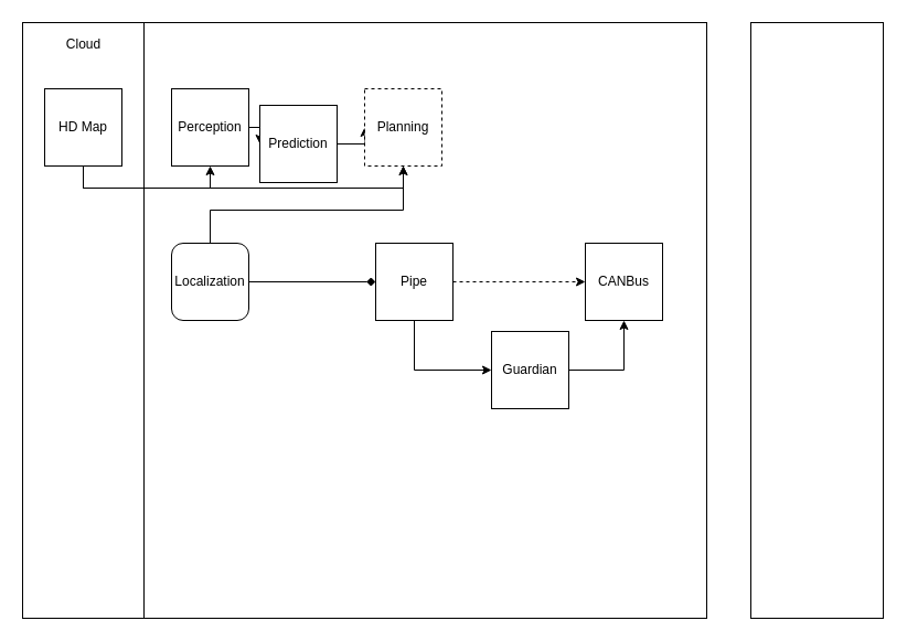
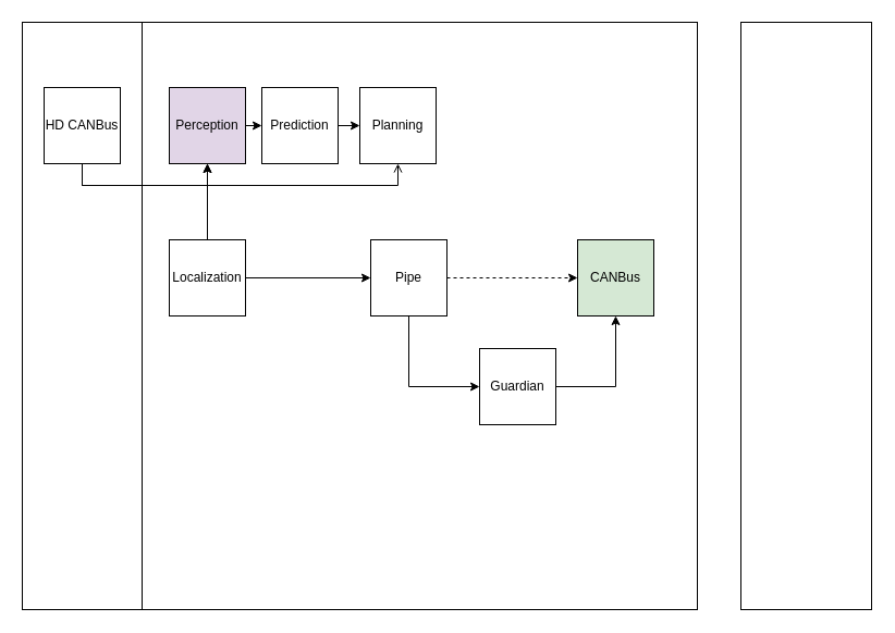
  <mxCell id="0" />
  <mxCell id="1" parent="0" />
  <mxCell id="2" value="" style="rounded=0;whiteSpace=wrap;html=1;" vertex="1" parent="1"><mxGeometry x="130" y="20" width="510" height="540" as="geometry" /></mxCell>
  <mxCell id="3" value="" style="rounded=0;whiteSpace=wrap;html=1;" vertex="1" parent="1"><mxGeometry x="20" y="20" width="110" height="540" as="geometry" /></mxCell>
  <mxCell id="4" style="edgeStyle=orthogonalEdgeStyle;rounded=0;orthogonalLoop=1;jettySize=auto;html=1;exitX=0.5;exitY=1;exitDx=0;exitDy=0;entryX=0.5;entryY=1;entryDx=0;entryDy=0;" edge="1" parent="1" source="6" target="8"><mxGeometry relative="1" as="geometry" /></mxCell>
  <mxCell id="5" style="edgeStyle=orthogonalEdgeStyle;rounded=0;orthogonalLoop=1;jettySize=auto;html=1;entryX=0.5;entryY=1;entryDx=0;entryDy=0;endArrow=open;" edge="1" parent="1" source="6" target="11"><mxGeometry relative="1" as="geometry"><Array as="points"><mxPoint x="75" y="170" /><mxPoint x="365" y="170" /></Array></mxGeometry></mxCell>
- <mxCell id="6" value="HD Map" style="whiteSpace=wrap;html=1;aspect=fixed;" vertex="1" parent="1"><mxGeometry x="40" y="80" width="70" height="70" as="geometry" /></mxCell>
+ <mxCell id="6" value="HD CANBus" style="whiteSpace=wrap;html=1;aspect=fixed;" vertex="1" parent="1"><mxGeometry x="40" y="80" width="70" height="70" as="geometry" /></mxCell>
  <mxCell id="7" style="edgeStyle=orthogonalEdgeStyle;rounded=0;orthogonalLoop=1;jettySize=auto;html=1;exitX=1;exitY=0.5;exitDx=0;exitDy=0;entryX=0;entryY=0.5;entryDx=0;entryDy=0;" edge="1" parent="1" source="8" target="10"><mxGeometry relative="1" as="geometry" /></mxCell>
- <mxCell id="8" value="Perception" style="whiteSpace=wrap;html=1;aspect=fixed;" vertex="1" parent="1"><mxGeometry x="155" y="80" width="70" height="70" as="geometry" /></mxCell>
+ <mxCell id="8" value="Perception" style="whiteSpace=wrap;html=1;aspect=fixed;fillColor=#e1d5e7;" vertex="1" parent="1"><mxGeometry x="155" y="80" width="70" height="70" as="geometry" /></mxCell>
  <mxCell id="9" style="edgeStyle=orthogonalEdgeStyle;rounded=0;orthogonalLoop=1;jettySize=auto;html=1;exitX=1;exitY=0.5;exitDx=0;exitDy=0;entryX=0;entryY=0.5;entryDx=0;entryDy=0;" edge="1" parent="1" source="10" target="11"><mxGeometry relative="1" as="geometry" /></mxCell>
- <mxCell id="10" value="Prediction" style="whiteSpace=wrap;html=1;aspect=fixed;" vertex="1" parent="1"><mxGeometry x="235" y="95" width="70" height="70" as="geometry" /></mxCell>
- <mxCell id="11" value="Planning" style="whiteSpace=wrap;html=1;aspect=fixed;dashed=1;" vertex="1" parent="1"><mxGeometry x="330" y="80" width="70" height="70" as="geometry" /></mxCell>
+ <mxCell id="10" value="Prediction" style="whiteSpace=wrap;html=1;aspect=fixed;" vertex="1" parent="1"><mxGeometry x="240" y="80" width="70" height="70" as="geometry" /></mxCell>
+ <mxCell id="11" value="Planning" style="whiteSpace=wrap;html=1;aspect=fixed;" vertex="1" parent="1"><mxGeometry x="330" y="80" width="70" height="70" as="geometry" /></mxCell>
  <mxCell id="12" style="edgeStyle=orthogonalEdgeStyle;rounded=0;orthogonalLoop=1;jettySize=auto;html=1;exitX=0.5;exitY=1;exitDx=0;exitDy=0;entryX=0;entryY=0.5;entryDx=0;entryDy=0;" edge="1" parent="1" source="14" target="22"><mxGeometry relative="1" as="geometry" /></mxCell>
  <mxCell id="13" style="edgeStyle=orthogonalEdgeStyle;rounded=0;orthogonalLoop=1;jettySize=auto;html=1;dashed=1;" edge="1" parent="1" source="14" target="23"><mxGeometry relative="1" as="geometry" /></mxCell>
  <mxCell id="14" value="Pipe" style="whiteSpace=wrap;html=1;aspect=fixed;" vertex="1" parent="1"><mxGeometry x="340" y="220" width="70" height="70" as="geometry" /></mxCell>
  <mxCell id="15" value="" style="rounded=0;whiteSpace=wrap;html=1;" vertex="1" parent="1"><mxGeometry x="680" y="20" width="120" height="540" as="geometry" /></mxCell>
- <mxCell id="16" value="Cloud" style="text;html=1;align=center;verticalAlign=middle;resizable=0;points=[];autosize=1;strokeColor=none;fillColor=none;" vertex="1" parent="1"><mxGeometry x="50" y="30" width="50" height="20" as="geometry" /></mxCell>
- <mxCell id="18" style="edgeStyle=orthogonalEdgeStyle;rounded=0;orthogonalLoop=1;jettySize=auto;html=1;entryX=0.5;entryY=1;entryDx=0;entryDy=0;" edge="1" parent="1" source="20" target="11"><mxGeometry relative="1" as="geometry"><Array as="points"><mxPoint x="190" y="190" /><mxPoint x="365" y="190" /></Array></mxGeometry></mxCell>
- <mxCell id="19" style="edgeStyle=orthogonalEdgeStyle;rounded=0;orthogonalLoop=1;jettySize=auto;html=1;entryX=0;entryY=0.5;entryDx=0;entryDy=0;endArrow=diamond;" edge="1" parent="1" source="20" target="14"><mxGeometry relative="1" as="geometry" /></mxCell>
- <mxCell id="20" value="Localization" style="whiteSpace=wrap;html=1;aspect=fixed;rounded=1;" vertex="1" parent="1"><mxGeometry x="155" y="220" width="70" height="70" as="geometry" /></mxCell>
+ <mxCell id="17" style="edgeStyle=orthogonalEdgeStyle;rounded=0;orthogonalLoop=1;jettySize=auto;html=1;entryX=0.5;entryY=1;entryDx=0;entryDy=0;" edge="1" parent="1" source="20" target="8"><mxGeometry relative="1" as="geometry"><Array as="points"><mxPoint x="190" y="170" /><mxPoint x="190" y="170" /></Array></mxGeometry></mxCell>
+ <mxCell id="19" style="edgeStyle=orthogonalEdgeStyle;rounded=0;orthogonalLoop=1;jettySize=auto;html=1;entryX=0;entryY=0.5;entryDx=0;entryDy=0;" edge="1" parent="1" source="20" target="14"><mxGeometry relative="1" as="geometry" /></mxCell>
+ <mxCell id="20" value="Localization" style="whiteSpace=wrap;html=1;aspect=fixed;" vertex="1" parent="1"><mxGeometry x="155" y="220" width="70" height="70" as="geometry" /></mxCell>
  <mxCell id="21" style="edgeStyle=orthogonalEdgeStyle;rounded=0;orthogonalLoop=1;jettySize=auto;html=1;entryX=0.5;entryY=1;entryDx=0;entryDy=0;" edge="1" parent="1" source="22" target="23"><mxGeometry relative="1" as="geometry" /></mxCell>
- <mxCell id="22" value="Guardian" style="whiteSpace=wrap;html=1;aspect=fixed;" vertex="1" parent="1"><mxGeometry x="445" y="300" width="70" height="70" as="geometry" /></mxCell>
- <mxCell id="23" value="CANBus" style="whiteSpace=wrap;html=1;aspect=fixed;" vertex="1" parent="1"><mxGeometry x="530" y="220" width="70" height="70" as="geometry" /></mxCell>
+ <mxCell id="22" value="Guardian" style="whiteSpace=wrap;html=1;aspect=fixed;" vertex="1" parent="1"><mxGeometry x="440" y="320" width="70" height="70" as="geometry" /></mxCell>
+ <mxCell id="23" value="CANBus" style="whiteSpace=wrap;html=1;aspect=fixed;fillColor=#d5e8d4;" vertex="1" parent="1"><mxGeometry x="530" y="220" width="70" height="70" as="geometry" /></mxCell>
